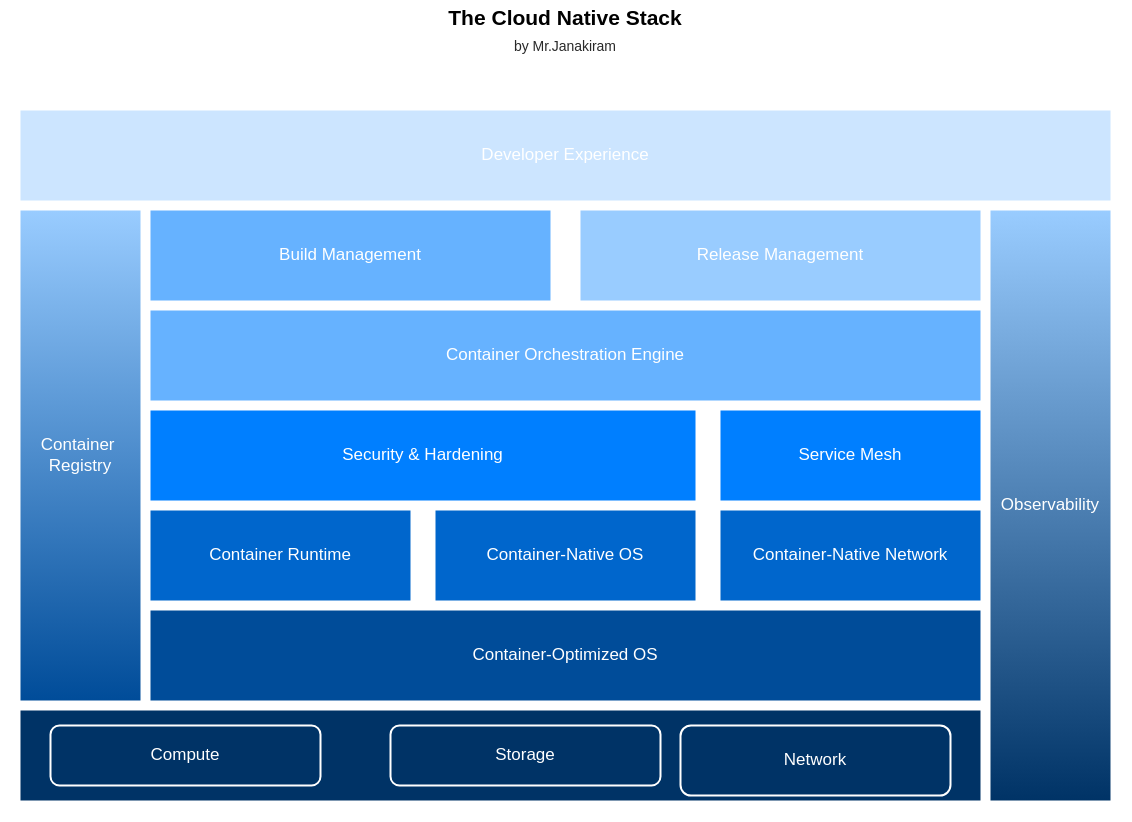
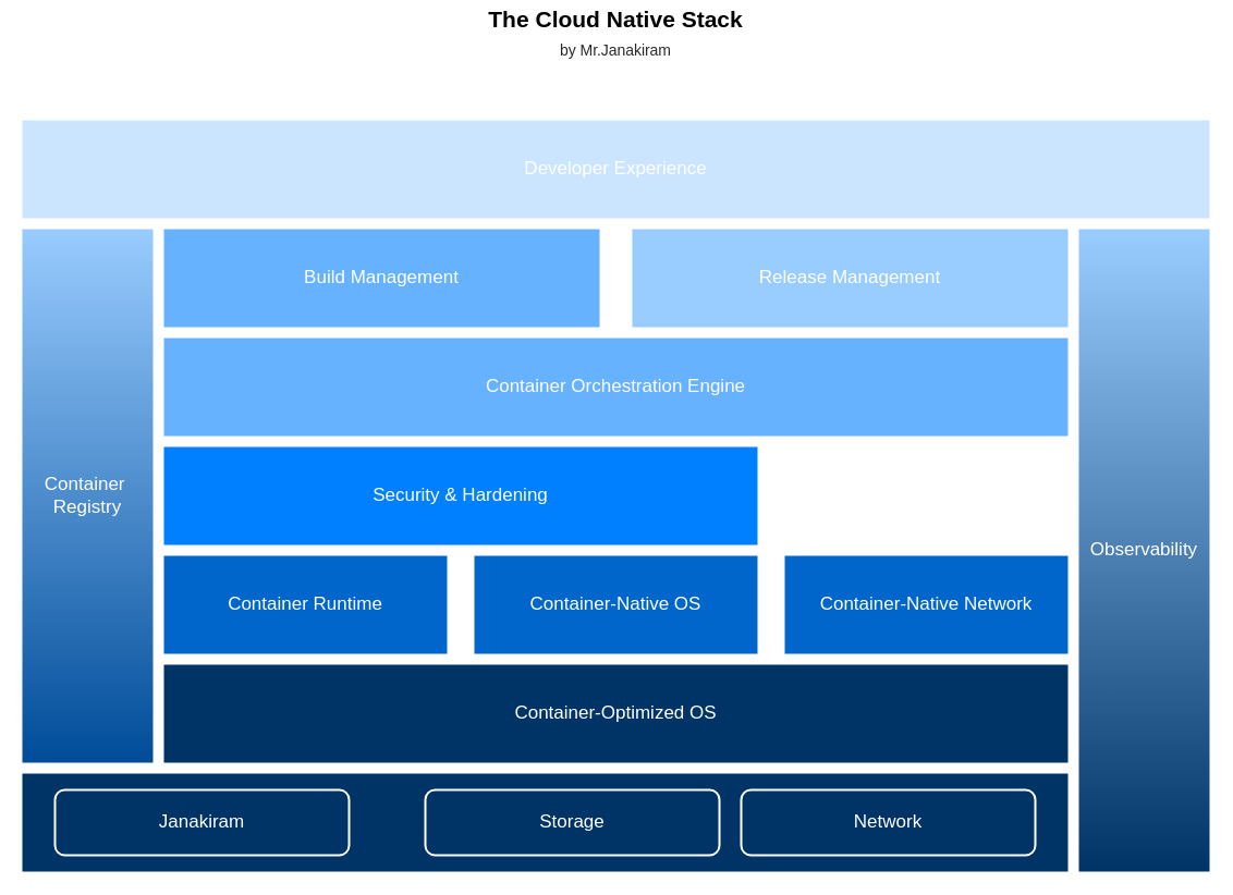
  <mxCell id="0" />
  <mxCell id="1" parent="0" />
  <mxCell id="2" value="&lt;font&gt;&lt;b style=&quot;font-size: 21px&quot;&gt;The Cloud Native Stack&lt;br&gt;&lt;/b&gt;&lt;span style=&quot;color: rgb(41 , 41 , 41) ; letter-spacing: -0.063px ; background-color: rgb(255 , 255 , 255)&quot;&gt;&lt;font style=&quot;font-size: 14px&quot;&gt;by Mr.Janakiram&lt;/font&gt;&lt;/span&gt;&lt;b style=&quot;font-size: 21px&quot;&gt;&lt;br&gt;&lt;/b&gt;&lt;/font&gt;" style="text;html=1;strokeColor=none;fillColor=none;align=center;verticalAlign=middle;whiteSpace=wrap;rounded=0;" vertex="1" parent="1"><mxGeometry x="425" y="20" width="280" height="20" as="geometry" /></mxCell>
  <mxCell id="3" value="" style="rounded=0;whiteSpace=wrap;html=1;strokeColor=none;fillColor=#003366;fontSize=17;" vertex="1" parent="1"><mxGeometry x="20" y="710" width="960" height="90" as="geometry" /></mxCell>
- <mxCell id="4" value="&lt;span style=&quot;font-size: 17px;&quot;&gt;Compute&lt;/span&gt;" style="rounded=1;whiteSpace=wrap;html=1;fontSize=17;strokeColor=#FFFFFF;fontColor=#FFFFFF;fillColor=#003366;strokeWidth=2;" vertex="1" parent="1"><mxGeometry x="50" y="725" width="270" height="60" as="geometry" /></mxCell>
+ <mxCell id="4" value="&lt;span style=&quot;font-size: 17px;&quot;&gt;Janakiram&lt;/span&gt;" style="rounded=1;whiteSpace=wrap;html=1;fontSize=17;strokeColor=#FFFFFF;fontColor=#FFFFFF;fillColor=#003366;strokeWidth=2;" vertex="1" parent="1"><mxGeometry x="50" y="725" width="270" height="60" as="geometry" /></mxCell>
  <mxCell id="5" value="&lt;span style=&quot;font-size: 17px;&quot;&gt;Storage&lt;/span&gt;" style="rounded=1;whiteSpace=wrap;html=1;fontSize=17;strokeColor=#FFFFFF;fontColor=#FFFFFF;fillColor=#003366;strokeWidth=2;" vertex="1" parent="1"><mxGeometry x="390" y="725" width="270" height="60" as="geometry" /></mxCell>
- <mxCell id="6" value="&lt;span style=&quot;font-size: 17px;&quot;&gt;Network&lt;/span&gt;" style="rounded=1;whiteSpace=wrap;html=1;fontSize=17;strokeColor=#FFFFFF;fontColor=#FFFFFF;fillColor=#003366;strokeWidth=2;" vertex="1" parent="1"><mxGeometry x="680" y="725" width="270" height="70" as="geometry" /></mxCell>
+ <mxCell id="6" value="&lt;span style=&quot;font-size: 17px;&quot;&gt;Network&lt;/span&gt;" style="rounded=1;whiteSpace=wrap;html=1;fontSize=17;strokeColor=#FFFFFF;fontColor=#FFFFFF;fillColor=#003366;strokeWidth=2;" vertex="1" parent="1"><mxGeometry x="680" y="725" width="270" height="60" as="geometry" /></mxCell>
  <mxCell id="7" value="&lt;font style=&quot;font-size: 17px;&quot; color=&quot;#ffffff&quot;&gt;Observability&lt;/font&gt;" style="rounded=0;whiteSpace=wrap;html=1;strokeColor=none;gradientDirection=north;fillColor=#003366;perimeterSpacing=1;gradientColor=#99CCFF;fontSize=17;" vertex="1" parent="1"><mxGeometry x="990" y="210" width="120" height="590" as="geometry" /></mxCell>
- <mxCell id="8" value="&lt;font style=&quot;font-size: 17px;&quot; color=&quot;#ffffff&quot;&gt;Container-Optimized OS&lt;/font&gt;" style="rounded=0;whiteSpace=wrap;html=1;strokeColor=none;fillColor=#004C99;fontSize=17;" vertex="1" parent="1"><mxGeometry x="150" y="610" width="830" height="90" as="geometry" /></mxCell>
+ <mxCell id="8" value="&lt;font style=&quot;font-size: 17px;&quot; color=&quot;#ffffff&quot;&gt;Container-Optimized OS&lt;/font&gt;" style="rounded=0;whiteSpace=wrap;html=1;strokeColor=none;fillColor=#003366;fontSize=17;" vertex="1" parent="1"><mxGeometry x="150" y="610" width="830" height="90" as="geometry" /></mxCell>
  <mxCell id="9" value="&lt;font style=&quot;font-size: 17px;&quot; color=&quot;#ffffff&quot;&gt;Container&amp;nbsp;&lt;br style=&quot;font-size: 17px;&quot;&gt;Registry&lt;br style=&quot;font-size: 17px;&quot;&gt;&lt;/font&gt;" style="rounded=0;whiteSpace=wrap;html=1;strokeColor=none;gradientDirection=north;fillColor=#004C99;gradientColor=#99CCFF;fontSize=17;" vertex="1" parent="1"><mxGeometry x="20" y="210" width="120" height="490" as="geometry" /></mxCell>
  <mxCell id="10" value="&lt;font style=&quot;font-size: 17px;&quot; color=&quot;#ffffff&quot;&gt;Container Runtime&lt;/font&gt;" style="rounded=0;whiteSpace=wrap;html=1;strokeColor=none;fillColor=#0066CC;fontSize=17;" vertex="1" parent="1"><mxGeometry x="150" y="510" width="260" height="90" as="geometry" /></mxCell>
  <mxCell id="11" value="&lt;font style=&quot;font-size: 17px;&quot; color=&quot;#ffffff&quot;&gt;Container-Native OS&lt;/font&gt;" style="rounded=0;whiteSpace=wrap;html=1;strokeColor=none;fillColor=#0066CC;fontSize=17;" vertex="1" parent="1"><mxGeometry x="435" y="510" width="260" height="90" as="geometry" /></mxCell>
  <mxCell id="12" value="&lt;font style=&quot;font-size: 17px;&quot; color=&quot;#ffffff&quot;&gt;Container-Native Network&lt;/font&gt;" style="rounded=0;whiteSpace=wrap;html=1;strokeColor=none;fillColor=#0066CC;fontSize=17;" vertex="1" parent="1"><mxGeometry x="720" y="510" width="260" height="90" as="geometry" /></mxCell>
  <mxCell id="13" value="&lt;font style=&quot;font-size: 17px;&quot; color=&quot;#ffffff&quot;&gt;Security &amp;amp; Hardening&lt;/font&gt;" style="rounded=0;whiteSpace=wrap;html=1;strokeColor=none;fillColor=#007FFF;fontSize=17;" vertex="1" parent="1"><mxGeometry x="150" y="410" width="545" height="90" as="geometry" /></mxCell>
- <mxCell id="14" value="&lt;font style=&quot;font-size: 17px;&quot; color=&quot;#ffffff&quot;&gt;Service Mesh&lt;/font&gt;" style="rounded=0;whiteSpace=wrap;html=1;strokeColor=none;fillColor=#007FFF;fontSize=17;" vertex="1" parent="1"><mxGeometry x="720" y="410" width="260" height="90" as="geometry" /></mxCell>
  <mxCell id="15" value="&lt;font style=&quot;font-size: 17px;&quot; color=&quot;#ffffff&quot;&gt;Container Orchestration Engine&lt;/font&gt;" style="rounded=0;whiteSpace=wrap;html=1;strokeColor=none;fillColor=#66B2FF;fontSize=17;" vertex="1" parent="1"><mxGeometry x="150" y="310" width="830" height="90" as="geometry" /></mxCell>
  <mxCell id="16" value="&lt;font style=&quot;font-size: 17px;&quot; color=&quot;#ffffff&quot;&gt;Build Management&lt;/font&gt;" style="rounded=0;whiteSpace=wrap;html=1;strokeColor=none;fillColor=#66b2ff;fontSize=17;" vertex="1" parent="1"><mxGeometry x="150" y="210" width="400" height="90" as="geometry" /></mxCell>
  <mxCell id="17" value="&lt;font style=&quot;font-size: 17px;&quot; color=&quot;#ffffff&quot;&gt;Developer Experience&lt;/font&gt;" style="rounded=0;whiteSpace=wrap;html=1;strokeColor=none;fillColor=#CCE5FF;fontSize=17;" vertex="1" parent="1"><mxGeometry x="20" y="110" width="1090" height="90" as="geometry" /></mxCell>
  <mxCell id="18" value="&lt;font style=&quot;font-size: 17px;&quot; color=&quot;#ffffff&quot;&gt;Release Management&lt;/font&gt;" style="rounded=0;whiteSpace=wrap;html=1;strokeColor=none;fillColor=#99CCFF;fontSize=17;" vertex="1" parent="1"><mxGeometry x="580" y="210" width="400" height="90" as="geometry" /></mxCell>
